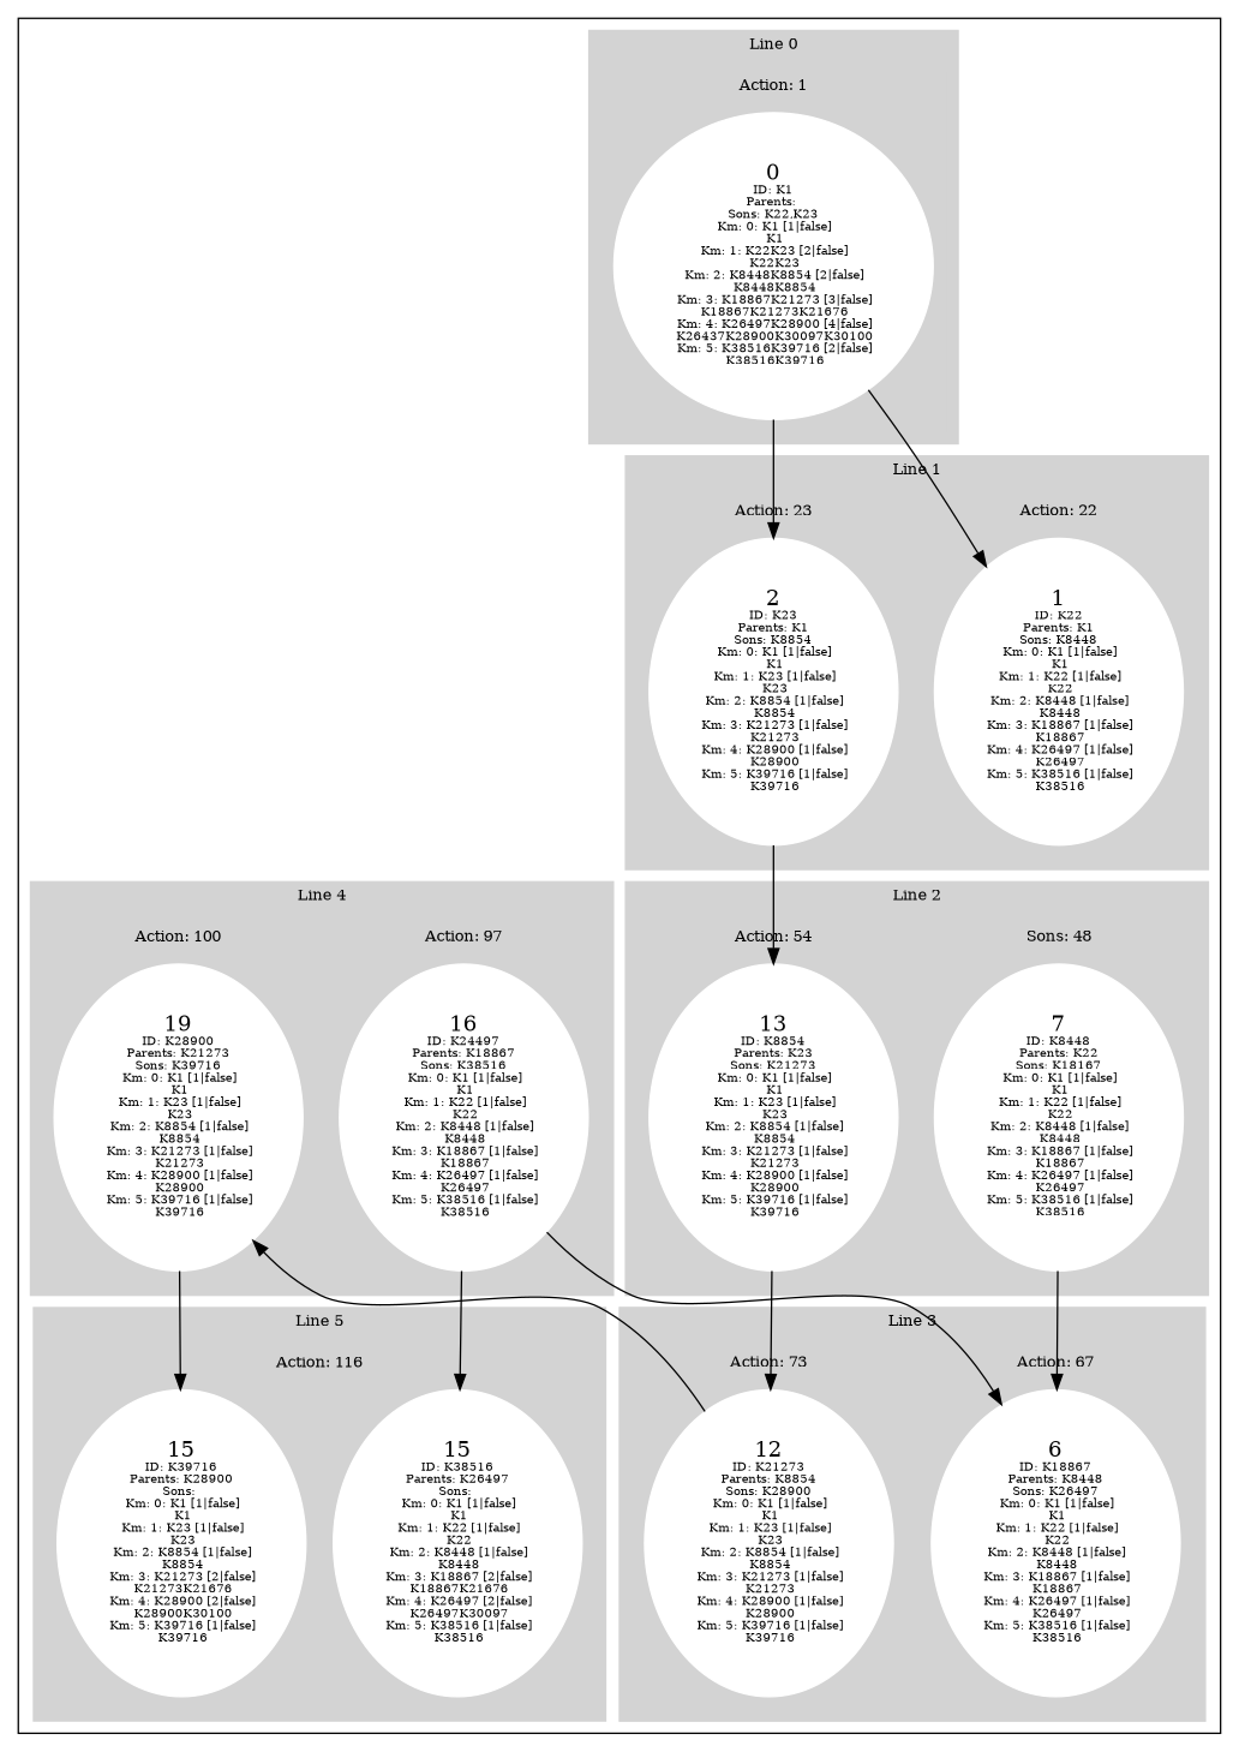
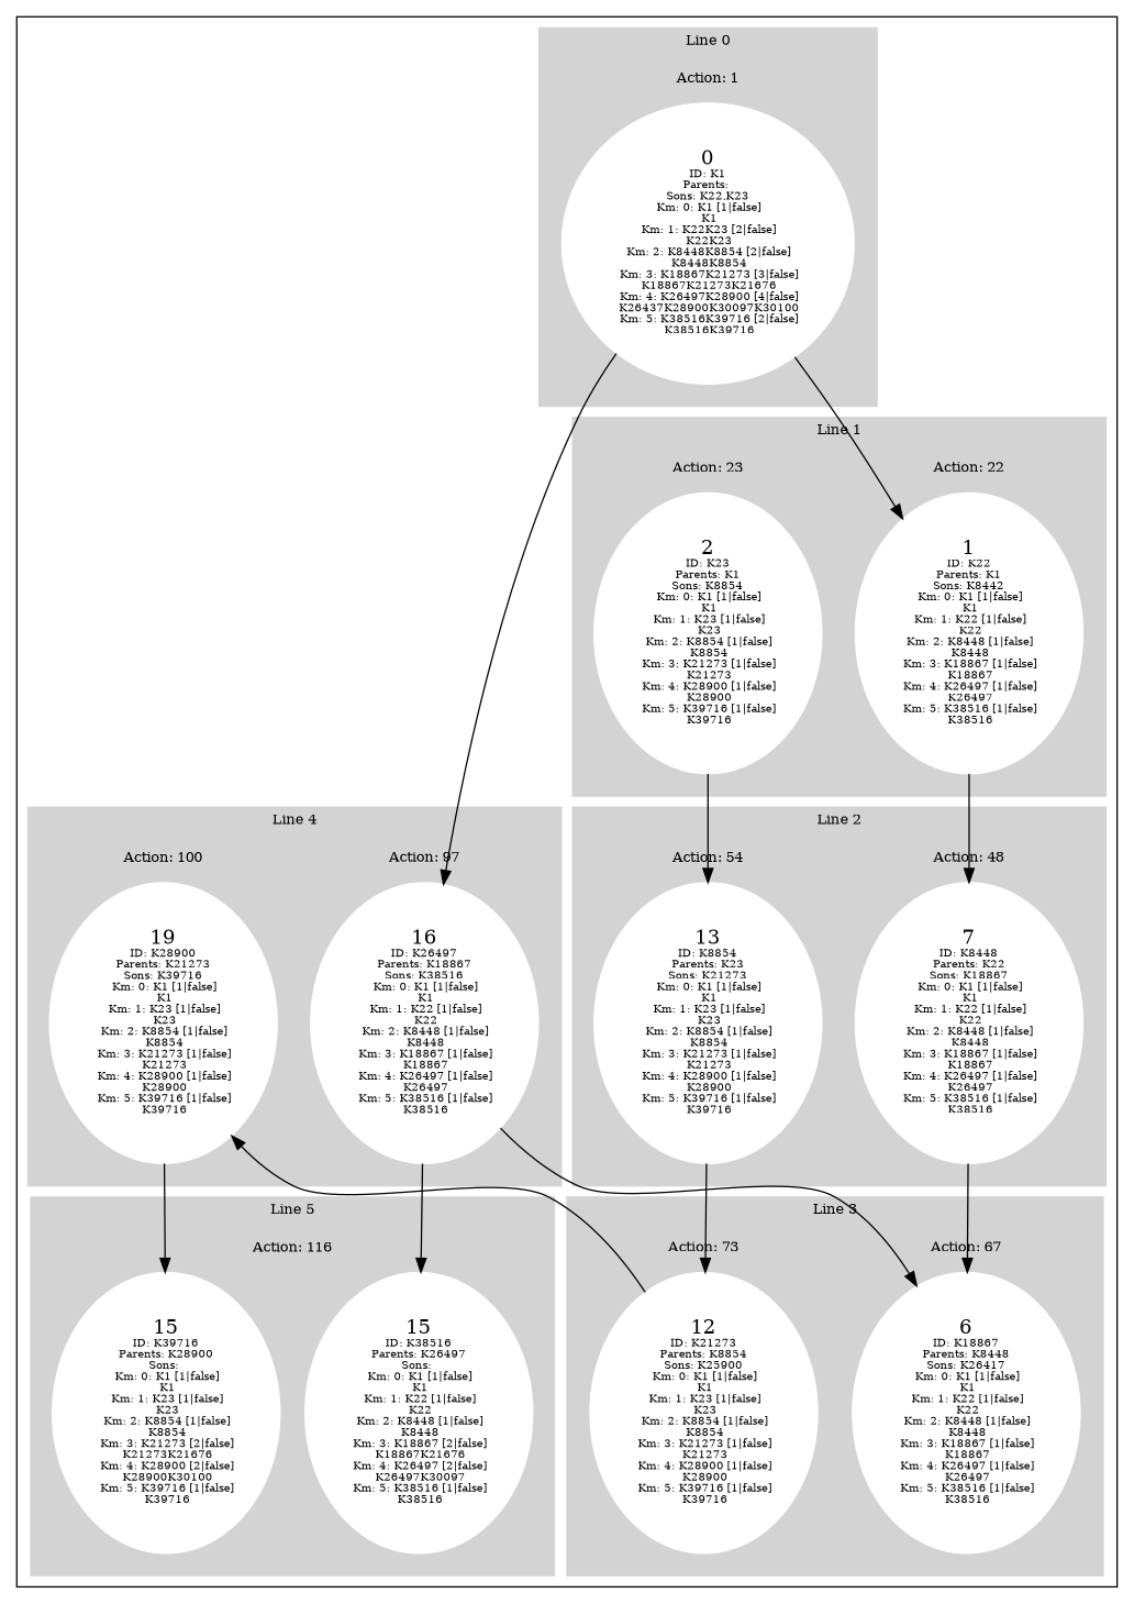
  digraph {
    node [color=white style=filled]
    n1 [label=<0<BR /><FONT POINT-SIZE="8">ID: K1</FONT><BR /><FONT POINT-SIZE="8">Parents: </FONT><BR /><FONT POINT-SIZE="8">Sons: K22,K23</FONT><BR /><FONT POINT-SIZE="8"> Km: 0: K1 [1|false]<BR /> K1</FONT><BR /><FONT POINT-SIZE="8"> Km: 1: K22K23 [2|false]<BR /> K22K23</FONT><BR /><FONT POINT-SIZE="8"> Km: 2: K8448K8854 [2|false]<BR /> K8448K8854</FONT><BR /><FONT POINT-SIZE="8"> Km: 3: K18867K21273 [3|false]<BR /> K18867K21273K21676</FONT><BR /><FONT POINT-SIZE="8"> Km: 4: K26497K28900 [4|false]<BR /> K26437K28900K30097K30100</FONT><BR /><FONT POINT-SIZE="8"> Km: 5: K38516K39716 [2|false]<BR /> K38516K39716</FONT>>]
-   n2 [label=<16<BR /><FONT POINT-SIZE="8">ID: K24497</FONT><BR /><FONT POINT-SIZE="8">Parents: K18867</FONT><BR /><FONT POINT-SIZE="8">Sons: K38516</FONT><BR /><FONT POINT-SIZE="8"> Km: 0: K1 [1|false]<BR /> K1</FONT><BR /><FONT POINT-SIZE="8"> Km: 1: K22 [1|false]<BR /> K22</FONT><BR /><FONT POINT-SIZE="8"> Km: 2: K8448 [1|false]<BR /> K8448</FONT><BR /><FONT POINT-SIZE="8"> Km: 3: K18867 [1|false]<BR /> K18867</FONT><BR /><FONT POINT-SIZE="8"> Km: 4: K26497 [1|false]<BR /> K26497</FONT><BR /><FONT POINT-SIZE="8"> Km: 5: K38516 [1|false]<BR /> K38516</FONT>>]
+   n2 [label=<16<BR /><FONT POINT-SIZE="8">ID: K26497</FONT><BR /><FONT POINT-SIZE="8">Parents: K18867</FONT><BR /><FONT POINT-SIZE="8">Sons: K38516</FONT><BR /><FONT POINT-SIZE="8"> Km: 0: K1 [1|false]<BR /> K1</FONT><BR /><FONT POINT-SIZE="8"> Km: 1: K22 [1|false]<BR /> K22</FONT><BR /><FONT POINT-SIZE="8"> Km: 2: K8448 [1|false]<BR /> K8448</FONT><BR /><FONT POINT-SIZE="8"> Km: 3: K18867 [1|false]<BR /> K18867</FONT><BR /><FONT POINT-SIZE="8"> Km: 4: K26497 [1|false]<BR /> K26497</FONT><BR /><FONT POINT-SIZE="8"> Km: 5: K38516 [1|false]<BR /> K38516</FONT>>]
    n3 [label=<19<BR /><FONT POINT-SIZE="8">ID: K28900</FONT><BR /><FONT POINT-SIZE="8">Parents: K21273</FONT><BR /><FONT POINT-SIZE="8">Sons: K39716</FONT><BR /><FONT POINT-SIZE="8"> Km: 0: K1 [1|false]<BR /> K1</FONT><BR /><FONT POINT-SIZE="8"> Km: 1: K23 [1|false]<BR /> K23</FONT><BR /><FONT POINT-SIZE="8"> Km: 2: K8854 [1|false]<BR /> K8854</FONT><BR /><FONT POINT-SIZE="8"> Km: 3: K21273 [1|false]<BR /> K21273</FONT><BR /><FONT POINT-SIZE="8"> Km: 4: K28900 [1|false]<BR /> K28900</FONT><BR /><FONT POINT-SIZE="8"> Km: 5: K39716 [1|false]<BR /> K39716</FONT>>]
-   n4 [label=<7<BR /><FONT POINT-SIZE="8">ID: K8448</FONT><BR /><FONT POINT-SIZE="8">Parents: K22</FONT><BR /><FONT POINT-SIZE="8">Sons: K18167</FONT><BR /><FONT POINT-SIZE="8"> Km: 0: K1 [1|false]<BR /> K1</FONT><BR /><FONT POINT-SIZE="8"> Km: 1: K22 [1|false]<BR /> K22</FONT><BR /><FONT POINT-SIZE="8"> Km: 2: K8448 [1|false]<BR /> K8448</FONT><BR /><FONT POINT-SIZE="8"> Km: 3: K18867 [1|false]<BR /> K18867</FONT><BR /><FONT POINT-SIZE="8"> Km: 4: K26497 [1|false]<BR /> K26497</FONT><BR /><FONT POINT-SIZE="8"> Km: 5: K38516 [1|false]<BR /> K38516</FONT>>]
+   n4 [label=<7<BR /><FONT POINT-SIZE="8">ID: K8448</FONT><BR /><FONT POINT-SIZE="8">Parents: K22</FONT><BR /><FONT POINT-SIZE="8">Sons: K18867</FONT><BR /><FONT POINT-SIZE="8"> Km: 0: K1 [1|false]<BR /> K1</FONT><BR /><FONT POINT-SIZE="8"> Km: 1: K22 [1|false]<BR /> K22</FONT><BR /><FONT POINT-SIZE="8"> Km: 2: K8448 [1|false]<BR /> K8448</FONT><BR /><FONT POINT-SIZE="8"> Km: 3: K18867 [1|false]<BR /> K18867</FONT><BR /><FONT POINT-SIZE="8"> Km: 4: K26497 [1|false]<BR /> K26497</FONT><BR /><FONT POINT-SIZE="8"> Km: 5: K38516 [1|false]<BR /> K38516</FONT>>]
    n5 [label=<13<BR /><FONT POINT-SIZE="8">ID: K8854</FONT><BR /><FONT POINT-SIZE="8">Parents: K23</FONT><BR /><FONT POINT-SIZE="8">Sons: K21273</FONT><BR /><FONT POINT-SIZE="8"> Km: 0: K1 [1|false]<BR /> K1</FONT><BR /><FONT POINT-SIZE="8"> Km: 1: K23 [1|false]<BR /> K23</FONT><BR /><FONT POINT-SIZE="8"> Km: 2: K8854 [1|false]<BR /> K8854</FONT><BR /><FONT POINT-SIZE="8"> Km: 3: K21273 [1|false]<BR /> K21273</FONT><BR /><FONT POINT-SIZE="8"> Km: 4: K28900 [1|false]<BR /> K28900</FONT><BR /><FONT POINT-SIZE="8"> Km: 5: K39716 [1|false]<BR /> K39716</FONT>>]
-   n6 [label=<6<BR /><FONT POINT-SIZE="8">ID: K18867</FONT><BR /><FONT POINT-SIZE="8">Parents: K8448</FONT><BR /><FONT POINT-SIZE="8">Sons: K26497</FONT><BR /><FONT POINT-SIZE="8"> Km: 0: K1 [1|false]<BR /> K1</FONT><BR /><FONT POINT-SIZE="8"> Km: 1: K22 [1|false]<BR /> K22</FONT><BR /><FONT POINT-SIZE="8"> Km: 2: K8448 [1|false]<BR /> K8448</FONT><BR /><FONT POINT-SIZE="8"> Km: 3: K18867 [1|false]<BR /> K18867</FONT><BR /><FONT POINT-SIZE="8"> Km: 4: K26497 [1|false]<BR /> K26497</FONT><BR /><FONT POINT-SIZE="8"> Km: 5: K38516 [1|false]<BR /> K38516</FONT>>]
-   n7 [label=<12<BR /><FONT POINT-SIZE="8">ID: K21273</FONT><BR /><FONT POINT-SIZE="8">Parents: K8854</FONT><BR /><FONT POINT-SIZE="8">Sons: K28900</FONT><BR /><FONT POINT-SIZE="8"> Km: 0: K1 [1|false]<BR /> K1</FONT><BR /><FONT POINT-SIZE="8"> Km: 1: K23 [1|false]<BR /> K23</FONT><BR /><FONT POINT-SIZE="8"> Km: 2: K8854 [1|false]<BR /> K8854</FONT><BR /><FONT POINT-SIZE="8"> Km: 3: K21273 [1|false]<BR /> K21273</FONT><BR /><FONT POINT-SIZE="8"> Km: 4: K28900 [1|false]<BR /> K28900</FONT><BR /><FONT POINT-SIZE="8"> Km: 5: K39716 [1|false]<BR /> K39716</FONT>>]
+   n6 [label=<6<BR /><FONT POINT-SIZE="8">ID: K18867</FONT><BR /><FONT POINT-SIZE="8">Parents: K8448</FONT><BR /><FONT POINT-SIZE="8">Sons: K26417</FONT><BR /><FONT POINT-SIZE="8"> Km: 0: K1 [1|false]<BR /> K1</FONT><BR /><FONT POINT-SIZE="8"> Km: 1: K22 [1|false]<BR /> K22</FONT><BR /><FONT POINT-SIZE="8"> Km: 2: K8448 [1|false]<BR /> K8448</FONT><BR /><FONT POINT-SIZE="8"> Km: 3: K18867 [1|false]<BR /> K18867</FONT><BR /><FONT POINT-SIZE="8"> Km: 4: K26497 [1|false]<BR /> K26497</FONT><BR /><FONT POINT-SIZE="8"> Km: 5: K38516 [1|false]<BR /> K38516</FONT>>]
+   n7 [label=<12<BR /><FONT POINT-SIZE="8">ID: K21273</FONT><BR /><FONT POINT-SIZE="8">Parents: K8854</FONT><BR /><FONT POINT-SIZE="8">Sons: K25900</FONT><BR /><FONT POINT-SIZE="8"> Km: 0: K1 [1|false]<BR /> K1</FONT><BR /><FONT POINT-SIZE="8"> Km: 1: K23 [1|false]<BR /> K23</FONT><BR /><FONT POINT-SIZE="8"> Km: 2: K8854 [1|false]<BR /> K8854</FONT><BR /><FONT POINT-SIZE="8"> Km: 3: K21273 [1|false]<BR /> K21273</FONT><BR /><FONT POINT-SIZE="8"> Km: 4: K28900 [1|false]<BR /> K28900</FONT><BR /><FONT POINT-SIZE="8"> Km: 5: K39716 [1|false]<BR /> K39716</FONT>>]
    n8 [label=<15<BR /><FONT POINT-SIZE="8">ID: K38516</FONT><BR /><FONT POINT-SIZE="8">Parents: K26497</FONT><BR /><FONT POINT-SIZE="8">Sons: </FONT><BR /><FONT POINT-SIZE="8"> Km: 0: K1 [1|false]<BR /> K1</FONT><BR /><FONT POINT-SIZE="8"> Km: 1: K22 [1|false]<BR /> K22</FONT><BR /><FONT POINT-SIZE="8"> Km: 2: K8448 [1|false]<BR /> K8448</FONT><BR /><FONT POINT-SIZE="8"> Km: 3: K18867 [2|false]<BR /> K18867K21676</FONT><BR /><FONT POINT-SIZE="8"> Km: 4: K26497 [2|false]<BR /> K26497K30097</FONT><BR /><FONT POINT-SIZE="8"> Km: 5: K38516 [1|false]<BR /> K38516</FONT>>]
    n9 [label=<15<BR /><FONT POINT-SIZE="8">ID: K39716</FONT><BR /><FONT POINT-SIZE="8">Parents: K28900</FONT><BR /><FONT POINT-SIZE="8">Sons: </FONT><BR /><FONT POINT-SIZE="8"> Km: 0: K1 [1|false]<BR /> K1</FONT><BR /><FONT POINT-SIZE="8"> Km: 1: K23 [1|false]<BR /> K23</FONT><BR /><FONT POINT-SIZE="8"> Km: 2: K8854 [1|false]<BR /> K8854</FONT><BR /><FONT POINT-SIZE="8"> Km: 3: K21273 [2|false]<BR /> K21273K21676</FONT><BR /><FONT POINT-SIZE="8"> Km: 4: K28900 [2|false]<BR /> K28900K30100</FONT><BR /><FONT POINT-SIZE="8"> Km: 5: K39716 [1|false]<BR /> K39716</FONT>>]
-   n10 [label=<1<BR /><FONT POINT-SIZE="8">ID: K22</FONT><BR /><FONT POINT-SIZE="8">Parents: K1</FONT><BR /><FONT POINT-SIZE="8">Sons: K8448</FONT><BR /><FONT POINT-SIZE="8"> Km: 0: K1 [1|false]<BR /> K1</FONT><BR /><FONT POINT-SIZE="8"> Km: 1: K22 [1|false]<BR /> K22</FONT><BR /><FONT POINT-SIZE="8"> Km: 2: K8448 [1|false]<BR /> K8448</FONT><BR /><FONT POINT-SIZE="8"> Km: 3: K18867 [1|false]<BR /> K18867</FONT><BR /><FONT POINT-SIZE="8"> Km: 4: K26497 [1|false]<BR /> K26497</FONT><BR /><FONT POINT-SIZE="8"> Km: 5: K38516 [1|false]<BR /> K38516</FONT>>]
+   n10 [label=<1<BR /><FONT POINT-SIZE="8">ID: K22</FONT><BR /><FONT POINT-SIZE="8">Parents: K1</FONT><BR /><FONT POINT-SIZE="8">Sons: K8442</FONT><BR /><FONT POINT-SIZE="8"> Km: 0: K1 [1|false]<BR /> K1</FONT><BR /><FONT POINT-SIZE="8"> Km: 1: K22 [1|false]<BR /> K22</FONT><BR /><FONT POINT-SIZE="8"> Km: 2: K8448 [1|false]<BR /> K8448</FONT><BR /><FONT POINT-SIZE="8"> Km: 3: K18867 [1|false]<BR /> K18867</FONT><BR /><FONT POINT-SIZE="8"> Km: 4: K26497 [1|false]<BR /> K26497</FONT><BR /><FONT POINT-SIZE="8"> Km: 5: K38516 [1|false]<BR /> K38516</FONT>>]
    n11 [label=<2<BR /><FONT POINT-SIZE="8">ID: K23</FONT><BR /><FONT POINT-SIZE="8">Parents: K1</FONT><BR /><FONT POINT-SIZE="8">Sons: K8854</FONT><BR /><FONT POINT-SIZE="8"> Km: 0: K1 [1|false]<BR /> K1</FONT><BR /><FONT POINT-SIZE="8"> Km: 1: K23 [1|false]<BR /> K23</FONT><BR /><FONT POINT-SIZE="8"> Km: 2: K8854 [1|false]<BR /> K8854</FONT><BR /><FONT POINT-SIZE="8"> Km: 3: K21273 [1|false]<BR /> K21273</FONT><BR /><FONT POINT-SIZE="8"> Km: 4: K28900 [1|false]<BR /> K28900</FONT><BR /><FONT POINT-SIZE="8"> Km: 5: K39716 [1|false]<BR /> K39716</FONT>>]
    subgraph cluster_1 {
      subgraph cluster_2 {
        color=lightgrey
        fontsize=10
        label="Line 0"
        style=filled
        subgraph cluster_3 {
          color=lightgrey
          fontsize=10
          label="Action: 1"
          style=filled
          n1
        }
      }
      subgraph cluster_4 {
        color=lightgrey
        fontsize=10
        label="Line 4"
        style=filled
        subgraph cluster_5 {
          color=lightgrey
          fontsize=10
          label="Action: 97"
          style=filled
          n2
        }
        subgraph cluster_6 {
          color=lightgrey
          fontsize=10
          label="Action: 100"
          style=filled
          n3
        }
      }
      subgraph cluster_7 {
        color=lightgrey
        fontsize=10
        label="Line 2"
        style=filled
        subgraph cluster_8 {
          color=lightgrey
          fontsize=10
-         label="Sons: 48"
+         label="Action: 48"
          style=filled
          n4
        }
        subgraph cluster_9 {
          color=lightgrey
          fontsize=10
          label="Action: 54"
          style=filled
          n5
        }
      }
      subgraph cluster_10 {
        color=lightgrey
        fontsize=10
        label="Line 3"
        style=filled
        subgraph cluster_11 {
          color=lightgrey
          fontsize=10
          label="Action: 67"
          style=filled
          n6
        }
        subgraph cluster_12 {
          color=lightgrey
          fontsize=10
          label="Action: 73"
          style=filled
          n7
        }
      }
      subgraph cluster_13 {
        color=lightgrey
        fontsize=10
        label="Line 5"
        style=filled
        subgraph cluster_14 {
          color=lightgrey
          fontsize=10
          label="Action: 116"
          style=filled
          n8
          n9
        }
      }
      subgraph cluster_15 {
        color=lightgrey
        fontsize=10
        label="Line 1"
        style=filled
        subgraph cluster_16 {
          color=lightgrey
          fontsize=10
          label="Action: 22"
          style=filled
          n10
        }
        subgraph cluster_17 {
          color=lightgrey
          fontsize=10
          label="Action: 23"
          style=filled
          n11
        }
      }
    }
    n1 -> n10
-   n1 -> n11
+   n1 -> n2
    n2 -> n6
    n2 -> n8
    n3 -> n9
    n4 -> n6
    n5 -> n7
    n7 -> n3
+   n10 -> n4
    n11 -> n5
  }
